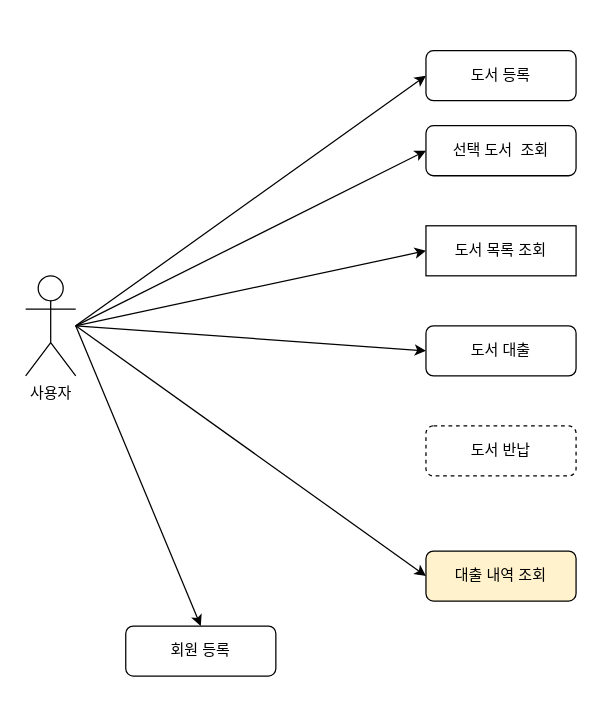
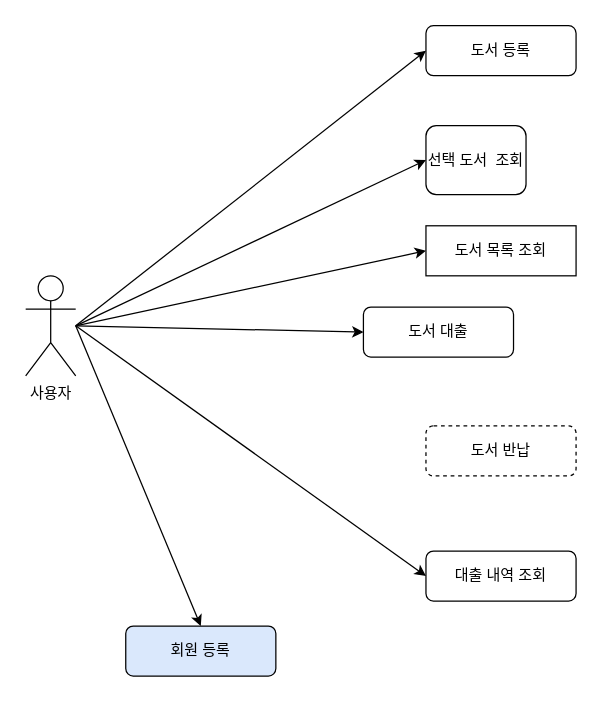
  <mxCell id="0" />
  <mxCell id="1" parent="0" />
  <mxCell id="2" value="사용자" style="shape=umlActor;verticalLabelPosition=bottom;verticalAlign=top;html=1;outlineConnect=0;" parent="1" vertex="1"><mxGeometry x="20" y="220" width="40" height="80" as="geometry" /></mxCell>
- <mxCell id="3" value="도서 등록" style="rounded=1;whiteSpace=wrap;html=1;" parent="1" vertex="1"><mxGeometry x="340" y="40" width="120" height="40" as="geometry" /></mxCell>
- <mxCell id="4" value="선택 도서&amp;nbsp; 조회" style="rounded=1;whiteSpace=wrap;html=1;" parent="1" vertex="1"><mxGeometry x="340" y="100" width="120" height="40" as="geometry" /></mxCell>
- <mxCell id="5" value="대출 내역 조회" style="rounded=1;whiteSpace=wrap;html=1;fillColor=#fff2cc;" parent="1" vertex="1"><mxGeometry x="340" y="440" width="120" height="40" as="geometry" /></mxCell>
+ <mxCell id="3" value="도서 등록" style="rounded=1;whiteSpace=wrap;html=1;" parent="1" vertex="1"><mxGeometry x="340" y="20" width="120" height="40" as="geometry" /></mxCell>
+ <mxCell id="4" value="선택 도서&amp;nbsp; 조회" style="rounded=1;whiteSpace=wrap;html=1;" parent="1" vertex="1"><mxGeometry x="340" y="100" width="80" height="55" as="geometry" /></mxCell>
+ <mxCell id="5" value="대출 내역 조회" style="rounded=1;whiteSpace=wrap;html=1;" parent="1" vertex="1"><mxGeometry x="340" y="440" width="120" height="40" as="geometry" /></mxCell>
  <mxCell id="6" value="도서 반납" style="rounded=1;whiteSpace=wrap;html=1;dashed=1;" parent="1" vertex="1"><mxGeometry x="340" y="340" width="120" height="40" as="geometry" /></mxCell>
- <mxCell id="7" value="도서 대출" style="rounded=1;whiteSpace=wrap;html=1;" parent="1" vertex="1"><mxGeometry x="340" y="260" width="120" height="40" as="geometry" /></mxCell>
+ <mxCell id="7" value="도서 대출" style="rounded=1;whiteSpace=wrap;html=1;" parent="1" vertex="1"><mxGeometry x="290" y="245" width="120" height="40" as="geometry" /></mxCell>
  <mxCell id="8" value="도서 목록 조회" style="whiteSpace=wrap;html=1;rounded=0;" parent="1" vertex="1"><mxGeometry x="340" y="180" width="120" height="40" as="geometry" /></mxCell>
- <mxCell id="9" value="회원 등록" style="rounded=1;whiteSpace=wrap;html=1;" parent="1" vertex="1"><mxGeometry x="100" y="500" width="120" height="40" as="geometry" /></mxCell>
+ <mxCell id="9" value="회원 등록" style="rounded=1;whiteSpace=wrap;html=1;fillColor=#dae8fc;" parent="1" vertex="1"><mxGeometry x="100" y="500" width="120" height="40" as="geometry" /></mxCell>
  <mxCell id="10" value="" style="endArrow=classic;html=1;rounded=0;entryX=0;entryY=0.5;entryDx=0;entryDy=0;" parent="1" target="3" edge="1"><mxGeometry width="50" height="50" relative="1" as="geometry"><mxPoint x="60" y="260" as="sourcePoint" /><mxPoint x="334" y="410" as="targetPoint" /></mxGeometry></mxCell>
  <mxCell id="11" value="" style="endArrow=classic;html=1;rounded=0;entryX=0;entryY=0.5;entryDx=0;entryDy=0;" parent="1" target="4" edge="1"><mxGeometry width="50" height="50" relative="1" as="geometry"><mxPoint x="60" y="260" as="sourcePoint" /><mxPoint x="364" y="110" as="targetPoint" /></mxGeometry></mxCell>
  <mxCell id="12" value="" style="endArrow=classic;html=1;rounded=0;entryX=0;entryY=0.5;entryDx=0;entryDy=0;" parent="1" target="8" edge="1"><mxGeometry width="50" height="50" relative="1" as="geometry"><mxPoint x="60" y="260" as="sourcePoint" /><mxPoint x="374" y="120" as="targetPoint" /><Array as="points" /></mxGeometry></mxCell>
  <mxCell id="13" value="" style="endArrow=classic;html=1;rounded=0;entryX=0;entryY=0.5;entryDx=0;entryDy=0;" parent="1" target="7" edge="1"><mxGeometry width="50" height="50" relative="1" as="geometry"><mxPoint x="60" y="260" as="sourcePoint" /><mxPoint x="344" y="370" as="targetPoint" /></mxGeometry></mxCell>
  <mxCell id="14" value="" style="endArrow=classic;html=1;rounded=0;entryX=0.5;entryY=0;entryDx=0;entryDy=0;" parent="1" target="9" edge="1"><mxGeometry width="50" height="50" relative="1" as="geometry"><mxPoint x="60" y="260" as="sourcePoint" /><mxPoint x="384" y="410" as="targetPoint" /></mxGeometry></mxCell>
  <mxCell id="15" value="" style="endArrow=classic;html=1;rounded=0;entryX=0;entryY=0.5;entryDx=0;entryDy=0;" edge="1" parent="1" target="5"><mxGeometry width="50" height="50" relative="1" as="geometry"><mxPoint x="60" y="260" as="sourcePoint" /><mxPoint x="300" y="380" as="targetPoint" /></mxGeometry></mxCell>
